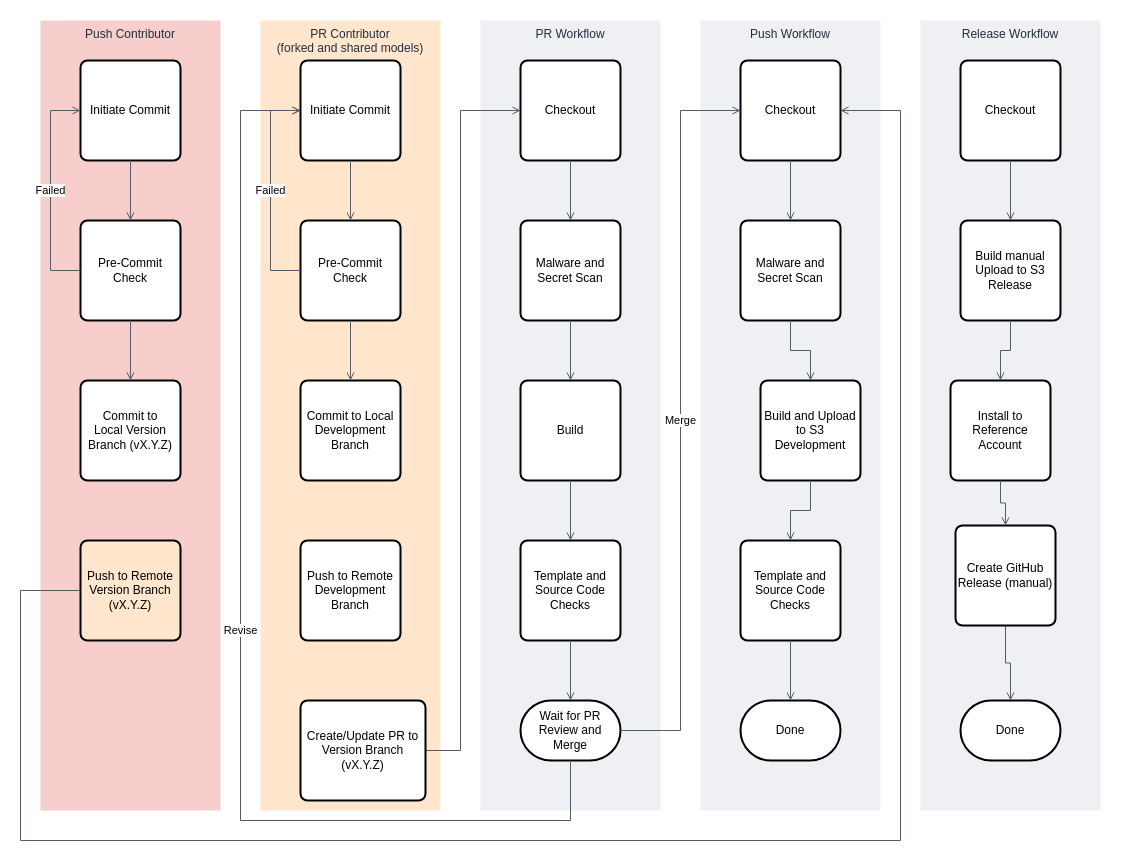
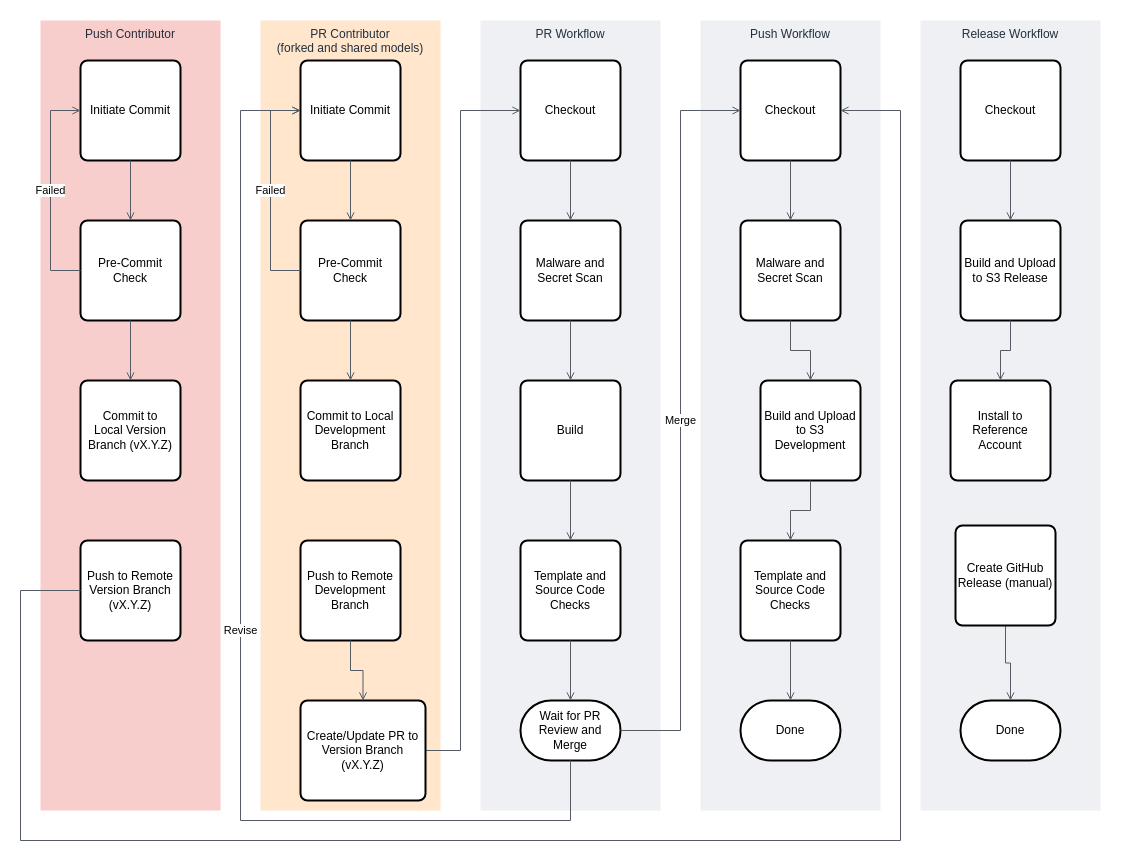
  <mxCell id="0" />
  <mxCell id="1" parent="0" />
  <mxCell id="2" value="Push Contributor" style="fillColor=#f8cecc;strokeColor=none;dashed=0;verticalAlign=top;fontStyle=0;fontColor=#232F3D;" parent="1" vertex="1"><mxGeometry x="40" y="20" width="180" height="790" as="geometry" /></mxCell>
  <mxCell id="3" value="Commit to&lt;br&gt;Local Version Branch (vX.Y.Z)" style="rounded=1;whiteSpace=wrap;html=1;absoluteArcSize=1;arcSize=14;strokeWidth=2;" parent="1" vertex="1"><mxGeometry x="80" y="380" width="100" height="100" as="geometry" /></mxCell>
  <mxCell id="4" value="Pre-Commit&lt;br&gt;Check" style="rounded=1;whiteSpace=wrap;html=1;absoluteArcSize=1;arcSize=14;strokeWidth=2;" parent="1" vertex="1"><mxGeometry x="80" y="220" width="100" height="100" as="geometry" /></mxCell>
  <mxCell id="5" value="PR Contributor&#10;(forked and shared models)" style="fillColor=#ffe6cc;strokeColor=none;dashed=0;verticalAlign=top;fontStyle=0;fontColor=#232F3D;" parent="1" vertex="1"><mxGeometry x="260" y="20" width="180" height="790" as="geometry" /></mxCell>
- <mxCell id="6" value="Push to Remote Version Branch (vX.Y.Z)" style="rounded=1;whiteSpace=wrap;html=1;absoluteArcSize=1;arcSize=14;strokeWidth=2;fillColor=#ffe6cc;" parent="1" vertex="1"><mxGeometry x="80" y="540" width="100" height="100" as="geometry" /></mxCell>
+ <mxCell id="6" value="Push to Remote Version Branch (vX.Y.Z)" style="rounded=1;whiteSpace=wrap;html=1;absoluteArcSize=1;arcSize=14;strokeWidth=2;" parent="1" vertex="1"><mxGeometry x="80" y="540" width="100" height="100" as="geometry" /></mxCell>
  <mxCell id="7" value="PR Workflow" style="fillColor=#EFF0F3;strokeColor=none;dashed=0;verticalAlign=top;fontStyle=0;fontColor=#232F3D;" parent="1" vertex="1"><mxGeometry x="480" y="20" width="180" height="790" as="geometry" /></mxCell>
  <mxCell id="8" value="Push Workflow" style="fillColor=#EFF0F3;strokeColor=none;dashed=0;verticalAlign=top;fontStyle=0;fontColor=#232F3D;" parent="1" vertex="1"><mxGeometry x="700" y="20" width="180" height="790" as="geometry" /></mxCell>
  <mxCell id="9" value="Commit to Local Development Branch" style="rounded=1;whiteSpace=wrap;html=1;absoluteArcSize=1;arcSize=14;strokeWidth=2;" parent="1" vertex="1"><mxGeometry x="300" y="380" width="100" height="100" as="geometry" /></mxCell>
  <mxCell id="10" value="Pre-Commit&lt;br&gt;Check" style="rounded=1;whiteSpace=wrap;html=1;absoluteArcSize=1;arcSize=14;strokeWidth=2;" parent="1" vertex="1"><mxGeometry x="300" y="220" width="100" height="100" as="geometry" /></mxCell>
  <mxCell id="11" value="Push to Remote Development Branch" style="rounded=1;whiteSpace=wrap;html=1;absoluteArcSize=1;arcSize=14;strokeWidth=2;" parent="1" vertex="1"><mxGeometry x="300" y="540" width="100" height="100" as="geometry" /></mxCell>
  <mxCell id="12" value="Malware and Secret Scan" style="rounded=1;whiteSpace=wrap;html=1;absoluteArcSize=1;arcSize=14;strokeWidth=2;" parent="1" vertex="1"><mxGeometry x="740" y="220" width="100" height="100" as="geometry" /></mxCell>
  <mxCell id="13" value="Checkout" style="rounded=1;whiteSpace=wrap;html=1;absoluteArcSize=1;arcSize=14;strokeWidth=2;" parent="1" vertex="1"><mxGeometry x="740" y="60" width="100" height="100" as="geometry" /></mxCell>
  <mxCell id="14" value="Initiate Commit" style="rounded=1;whiteSpace=wrap;html=1;absoluteArcSize=1;arcSize=14;strokeWidth=2;" parent="1" vertex="1"><mxGeometry x="80" y="60" width="100" height="100" as="geometry" /></mxCell>
  <mxCell id="15" value="Build and Upload to S3 Development" style="rounded=1;whiteSpace=wrap;html=1;absoluteArcSize=1;arcSize=14;strokeWidth=2;" parent="1" vertex="1"><mxGeometry x="760" y="380" width="100" height="100" as="geometry" /></mxCell>
  <mxCell id="16" value="Template and Source Code Checks" style="rounded=1;whiteSpace=wrap;html=1;absoluteArcSize=1;arcSize=14;strokeWidth=2;" parent="1" vertex="1"><mxGeometry x="740" y="540" width="100" height="100" as="geometry" /></mxCell>
  <mxCell id="17" value="Done" style="strokeWidth=2;html=1;shape=mxgraph.flowchart.terminator;whiteSpace=wrap;" parent="1" vertex="1"><mxGeometry x="740" y="700" width="100" height="60" as="geometry" /></mxCell>
  <mxCell id="18" value="" style="edgeStyle=orthogonalEdgeStyle;html=1;endArrow=open;elbow=vertical;startArrow=none;endFill=0;strokeColor=#545B64;rounded=0;" parent="1" source="13" target="12" edge="1"><mxGeometry width="100" relative="1" as="geometry"><mxPoint x="500" y="400" as="sourcePoint" /><mxPoint x="600" y="400" as="targetPoint" /></mxGeometry></mxCell>
  <mxCell id="19" value="" style="edgeStyle=orthogonalEdgeStyle;html=1;endArrow=open;elbow=vertical;startArrow=none;endFill=0;strokeColor=#545B64;rounded=0;" parent="1" source="12" target="15" edge="1"><mxGeometry width="100" relative="1" as="geometry"><mxPoint x="500" y="400" as="sourcePoint" /><mxPoint x="600" y="400" as="targetPoint" /></mxGeometry></mxCell>
  <mxCell id="20" value="" style="edgeStyle=orthogonalEdgeStyle;html=1;endArrow=open;elbow=vertical;startArrow=none;endFill=0;strokeColor=#545B64;rounded=0;" parent="1" source="15" target="16" edge="1"><mxGeometry width="100" relative="1" as="geometry"><mxPoint x="500" y="400" as="sourcePoint" /><mxPoint x="600" y="400" as="targetPoint" /></mxGeometry></mxCell>
  <mxCell id="21" value="" style="edgeStyle=orthogonalEdgeStyle;html=1;endArrow=open;elbow=vertical;startArrow=none;endFill=0;strokeColor=#545B64;rounded=0;" parent="1" source="16" target="17" edge="1"><mxGeometry width="100" relative="1" as="geometry"><mxPoint x="500" y="400" as="sourcePoint" /><mxPoint x="600" y="400" as="targetPoint" /></mxGeometry></mxCell>
  <mxCell id="22" value="Malware and Secret Scan" style="rounded=1;whiteSpace=wrap;html=1;absoluteArcSize=1;arcSize=14;strokeWidth=2;" parent="1" vertex="1"><mxGeometry x="520" y="220" width="100" height="100" as="geometry" /></mxCell>
  <mxCell id="23" value="Checkout" style="rounded=1;whiteSpace=wrap;html=1;absoluteArcSize=1;arcSize=14;strokeWidth=2;" parent="1" vertex="1"><mxGeometry x="520" y="60" width="100" height="100" as="geometry" /></mxCell>
  <mxCell id="24" value="Build" style="rounded=1;whiteSpace=wrap;html=1;absoluteArcSize=1;arcSize=14;strokeWidth=2;" parent="1" vertex="1"><mxGeometry x="520" y="380" width="100" height="100" as="geometry" /></mxCell>
  <mxCell id="25" value="Template and Source Code Checks" style="rounded=1;whiteSpace=wrap;html=1;absoluteArcSize=1;arcSize=14;strokeWidth=2;" parent="1" vertex="1"><mxGeometry x="520" y="540" width="100" height="100" as="geometry" /></mxCell>
  <mxCell id="26" value="Wait for PR Review and Merge" style="strokeWidth=2;html=1;shape=mxgraph.flowchart.terminator;whiteSpace=wrap;" parent="1" vertex="1"><mxGeometry x="520" y="700" width="100" height="60" as="geometry" /></mxCell>
  <mxCell id="27" value="" style="edgeStyle=orthogonalEdgeStyle;html=1;endArrow=open;elbow=vertical;startArrow=none;endFill=0;strokeColor=#545B64;rounded=0;" parent="1" source="23" target="22" edge="1"><mxGeometry width="100" relative="1" as="geometry"><mxPoint x="280" y="400" as="sourcePoint" /><mxPoint x="380" y="400" as="targetPoint" /></mxGeometry></mxCell>
  <mxCell id="28" value="" style="edgeStyle=orthogonalEdgeStyle;html=1;endArrow=open;elbow=vertical;startArrow=none;endFill=0;strokeColor=#545B64;rounded=0;" parent="1" source="22" target="24" edge="1"><mxGeometry width="100" relative="1" as="geometry"><mxPoint x="280" y="400" as="sourcePoint" /><mxPoint x="380" y="400" as="targetPoint" /></mxGeometry></mxCell>
  <mxCell id="29" value="" style="edgeStyle=orthogonalEdgeStyle;html=1;endArrow=open;elbow=vertical;startArrow=none;endFill=0;strokeColor=#545B64;rounded=0;" parent="1" source="24" target="25" edge="1"><mxGeometry width="100" relative="1" as="geometry"><mxPoint x="280" y="400" as="sourcePoint" /><mxPoint x="380" y="400" as="targetPoint" /></mxGeometry></mxCell>
  <mxCell id="30" value="" style="edgeStyle=orthogonalEdgeStyle;html=1;endArrow=open;elbow=vertical;startArrow=none;endFill=0;strokeColor=#545B64;rounded=0;" parent="1" source="25" target="26" edge="1"><mxGeometry width="100" relative="1" as="geometry"><mxPoint x="280" y="400" as="sourcePoint" /><mxPoint x="380" y="400" as="targetPoint" /></mxGeometry></mxCell>
  <mxCell id="31" value="Revise" style="edgeStyle=orthogonalEdgeStyle;html=1;endArrow=open;elbow=vertical;startArrow=none;endFill=0;strokeColor=#545B64;rounded=0;" parent="1" source="26" target="33" edge="1"><mxGeometry width="100" relative="1" as="geometry"><mxPoint x="500" y="400" as="sourcePoint" /><mxPoint x="600" y="400" as="targetPoint" /><Array as="points"><mxPoint x="570" y="820" /><mxPoint x="240" y="820" /><mxPoint x="240" y="110" /></Array></mxGeometry></mxCell>
  <mxCell id="32" value="Merge" style="edgeStyle=orthogonalEdgeStyle;html=1;endArrow=open;elbow=vertical;startArrow=none;endFill=0;strokeColor=#545B64;rounded=0;" parent="1" source="26" target="13" edge="1"><mxGeometry width="100" relative="1" as="geometry"><mxPoint x="500" y="400" as="sourcePoint" /><mxPoint x="600" y="400" as="targetPoint" /><Array as="points"><mxPoint x="680" y="730" /><mxPoint x="680" y="110" /></Array></mxGeometry></mxCell>
  <mxCell id="33" value="Initiate Commit" style="rounded=1;whiteSpace=wrap;html=1;absoluteArcSize=1;arcSize=14;strokeWidth=2;" parent="1" vertex="1"><mxGeometry x="300" y="60" width="100" height="100" as="geometry" /></mxCell>
  <mxCell id="34" value="" style="edgeStyle=orthogonalEdgeStyle;html=1;endArrow=open;elbow=vertical;startArrow=none;endFill=0;strokeColor=#545B64;rounded=0;" parent="1" source="14" target="4" edge="1"><mxGeometry width="100" relative="1" as="geometry"><mxPoint x="500" y="400" as="sourcePoint" /><mxPoint x="600" y="400" as="targetPoint" /></mxGeometry></mxCell>
  <mxCell id="35" value="" style="edgeStyle=orthogonalEdgeStyle;html=1;endArrow=open;elbow=vertical;startArrow=none;endFill=0;strokeColor=#545B64;rounded=0;" parent="1" source="4" target="3" edge="1"><mxGeometry width="100" relative="1" as="geometry"><mxPoint x="500" y="400" as="sourcePoint" /><mxPoint x="600" y="400" as="targetPoint" /></mxGeometry></mxCell>
  <mxCell id="36" value="" style="edgeStyle=orthogonalEdgeStyle;html=1;endArrow=open;elbow=vertical;startArrow=none;endFill=0;strokeColor=#545B64;rounded=0;" parent="1" source="6" target="13" edge="1"><mxGeometry width="100" relative="1" as="geometry"><mxPoint x="500" y="400" as="sourcePoint" /><mxPoint x="600" y="400" as="targetPoint" /><Array as="points"><mxPoint x="20" y="590" /><mxPoint x="20" y="840" /><mxPoint x="900" y="840" /><mxPoint x="900" y="110" /></Array></mxGeometry></mxCell>
  <mxCell id="37" value="Failed" style="edgeStyle=orthogonalEdgeStyle;html=1;endArrow=open;elbow=vertical;startArrow=none;endFill=0;strokeColor=#545B64;rounded=0;" parent="1" source="4" target="14" edge="1"><mxGeometry width="100" relative="1" as="geometry"><mxPoint x="500" y="400" as="sourcePoint" /><mxPoint x="600" y="400" as="targetPoint" /><Array as="points"><mxPoint x="50" y="270" /><mxPoint x="50" y="110" /></Array></mxGeometry></mxCell>
  <mxCell id="38" value="" style="edgeStyle=orthogonalEdgeStyle;html=1;endArrow=open;elbow=vertical;startArrow=none;endFill=0;strokeColor=#545B64;rounded=0;" parent="1" source="33" target="10" edge="1"><mxGeometry width="100" relative="1" as="geometry"><mxPoint x="500" y="400" as="sourcePoint" /><mxPoint x="600" y="400" as="targetPoint" /></mxGeometry></mxCell>
  <mxCell id="39" value="" style="edgeStyle=orthogonalEdgeStyle;html=1;endArrow=open;elbow=vertical;startArrow=none;endFill=0;strokeColor=#545B64;rounded=0;" parent="1" source="10" target="9" edge="1"><mxGeometry width="100" relative="1" as="geometry"><mxPoint x="500" y="400" as="sourcePoint" /><mxPoint x="600" y="400" as="targetPoint" /></mxGeometry></mxCell>
  <mxCell id="40" value="Failed" style="edgeStyle=orthogonalEdgeStyle;html=1;endArrow=open;elbow=vertical;startArrow=none;endFill=0;strokeColor=#545B64;rounded=0;" parent="1" source="10" target="33" edge="1"><mxGeometry width="100" relative="1" as="geometry"><mxPoint x="500" y="400" as="sourcePoint" /><mxPoint x="600" y="400" as="targetPoint" /><Array as="points"><mxPoint x="270" y="270" /><mxPoint x="270" y="110" /></Array></mxGeometry></mxCell>
  <mxCell id="41" value="" style="edgeStyle=orthogonalEdgeStyle;html=1;endArrow=open;elbow=vertical;startArrow=none;endFill=0;strokeColor=#545B64;rounded=0;" parent="1" source="42" target="23" edge="1"><mxGeometry width="100" relative="1" as="geometry"><mxPoint x="500" y="400" as="sourcePoint" /><mxPoint x="600" y="400" as="targetPoint" /><Array as="points"><mxPoint x="460" y="750" /><mxPoint x="460" y="110" /></Array></mxGeometry></mxCell>
  <mxCell id="42" value="Create/Update PR to Version Branch (vX.Y.Z)" style="rounded=1;whiteSpace=wrap;html=1;absoluteArcSize=1;arcSize=14;strokeWidth=2;" parent="1" vertex="1"><mxGeometry x="300" y="700" width="125" height="100" as="geometry" /></mxCell>
+ <mxCell id="43" value="" style="edgeStyle=orthogonalEdgeStyle;html=1;endArrow=open;elbow=vertical;startArrow=none;endFill=0;strokeColor=#545B64;rounded=0;" parent="1" source="11" target="42" edge="1"><mxGeometry width="100" relative="1" as="geometry"><mxPoint x="500" y="380" as="sourcePoint" /><mxPoint x="600" y="380" as="targetPoint" /></mxGeometry></mxCell>
  <mxCell id="44" value="Release Workflow" style="fillColor=#EFF0F3;strokeColor=none;dashed=0;verticalAlign=top;fontStyle=0;fontColor=#232F3D;" vertex="1" parent="1"><mxGeometry x="920" y="20" width="180" height="790" as="geometry" /></mxCell>
  <mxCell id="45" value="Checkout" style="rounded=1;whiteSpace=wrap;html=1;absoluteArcSize=1;arcSize=14;strokeWidth=2;" vertex="1" parent="1"><mxGeometry x="960" y="60" width="100" height="100" as="geometry" /></mxCell>
- <mxCell id="46" value="Build manual Upload to S3 Release" style="rounded=1;whiteSpace=wrap;html=1;absoluteArcSize=1;arcSize=14;strokeWidth=2;" vertex="1" parent="1"><mxGeometry x="960" y="220" width="100" height="100" as="geometry" /></mxCell>
+ <mxCell id="46" value="Build and Upload to S3 Release" style="rounded=1;whiteSpace=wrap;html=1;absoluteArcSize=1;arcSize=14;strokeWidth=2;" vertex="1" parent="1"><mxGeometry x="960" y="220" width="100" height="100" as="geometry" /></mxCell>
  <mxCell id="47" value="Install to Reference Account" style="rounded=1;whiteSpace=wrap;html=1;absoluteArcSize=1;arcSize=14;strokeWidth=2;" vertex="1" parent="1"><mxGeometry x="950" y="380" width="100" height="100" as="geometry" /></mxCell>
  <mxCell id="48" value="Done" style="strokeWidth=2;html=1;shape=mxgraph.flowchart.terminator;whiteSpace=wrap;" vertex="1" parent="1"><mxGeometry x="960" y="700" width="100" height="60" as="geometry" /></mxCell>
  <mxCell id="49" value="" style="edgeStyle=orthogonalEdgeStyle;html=1;endArrow=open;elbow=vertical;startArrow=none;endFill=0;strokeColor=#545B64;rounded=0;" edge="1" parent="1" source="45" target="46"><mxGeometry width="100" relative="1" as="geometry"><mxPoint x="720" y="400" as="sourcePoint" /><mxPoint x="1010" y="220" as="targetPoint" /></mxGeometry></mxCell>
  <mxCell id="50" value="" style="edgeStyle=orthogonalEdgeStyle;html=1;endArrow=open;elbow=vertical;startArrow=none;endFill=0;strokeColor=#545B64;rounded=0;" edge="1" parent="1" source="46" target="47"><mxGeometry width="100" relative="1" as="geometry"><mxPoint x="720" y="400" as="sourcePoint" /><mxPoint x="820" y="400" as="targetPoint" /></mxGeometry></mxCell>
  <mxCell id="51" value="" style="edgeStyle=orthogonalEdgeStyle;html=1;endArrow=open;elbow=vertical;startArrow=none;endFill=0;strokeColor=#545B64;rounded=0;" edge="1" parent="1" source="52" target="48"><mxGeometry width="100" relative="1" as="geometry"><mxPoint x="720" y="400" as="sourcePoint" /><mxPoint x="820" y="400" as="targetPoint" /></mxGeometry></mxCell>
  <mxCell id="52" value="Create GitHub Release (manual)" style="rounded=1;whiteSpace=wrap;html=1;absoluteArcSize=1;arcSize=14;strokeWidth=2;" vertex="1" parent="1"><mxGeometry x="955" y="525" width="100" height="100" as="geometry" /></mxCell>
- <mxCell id="53" value="" style="edgeStyle=orthogonalEdgeStyle;html=1;endArrow=open;elbow=vertical;startArrow=none;endFill=0;strokeColor=#545B64;rounded=0;" edge="1" parent="1" source="47" target="52"><mxGeometry width="100" relative="1" as="geometry"><mxPoint x="1010" y="480" as="sourcePoint" /><mxPoint x="1010" y="700" as="targetPoint" /></mxGeometry></mxCell>
